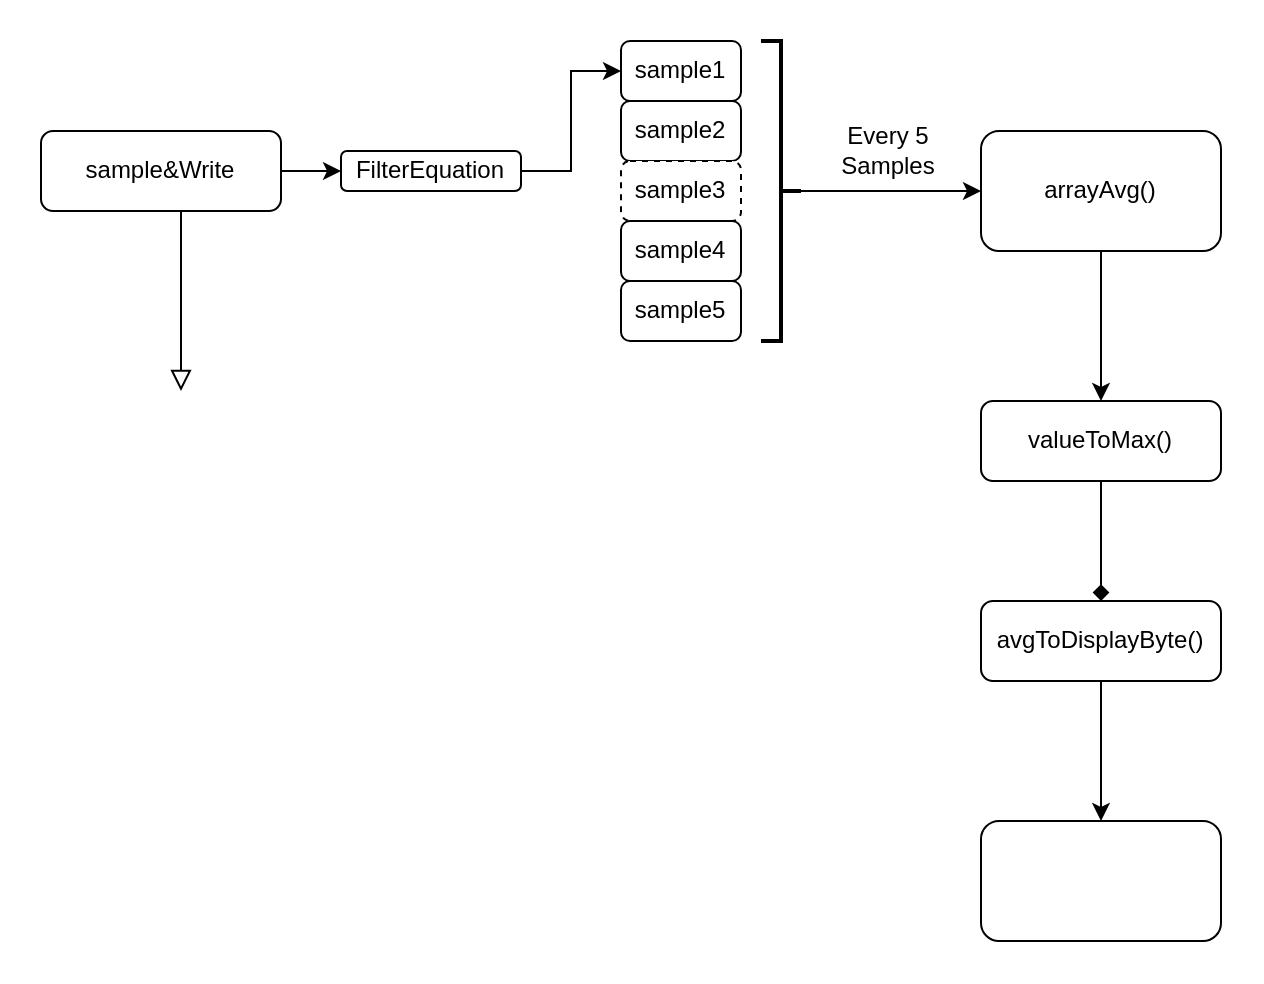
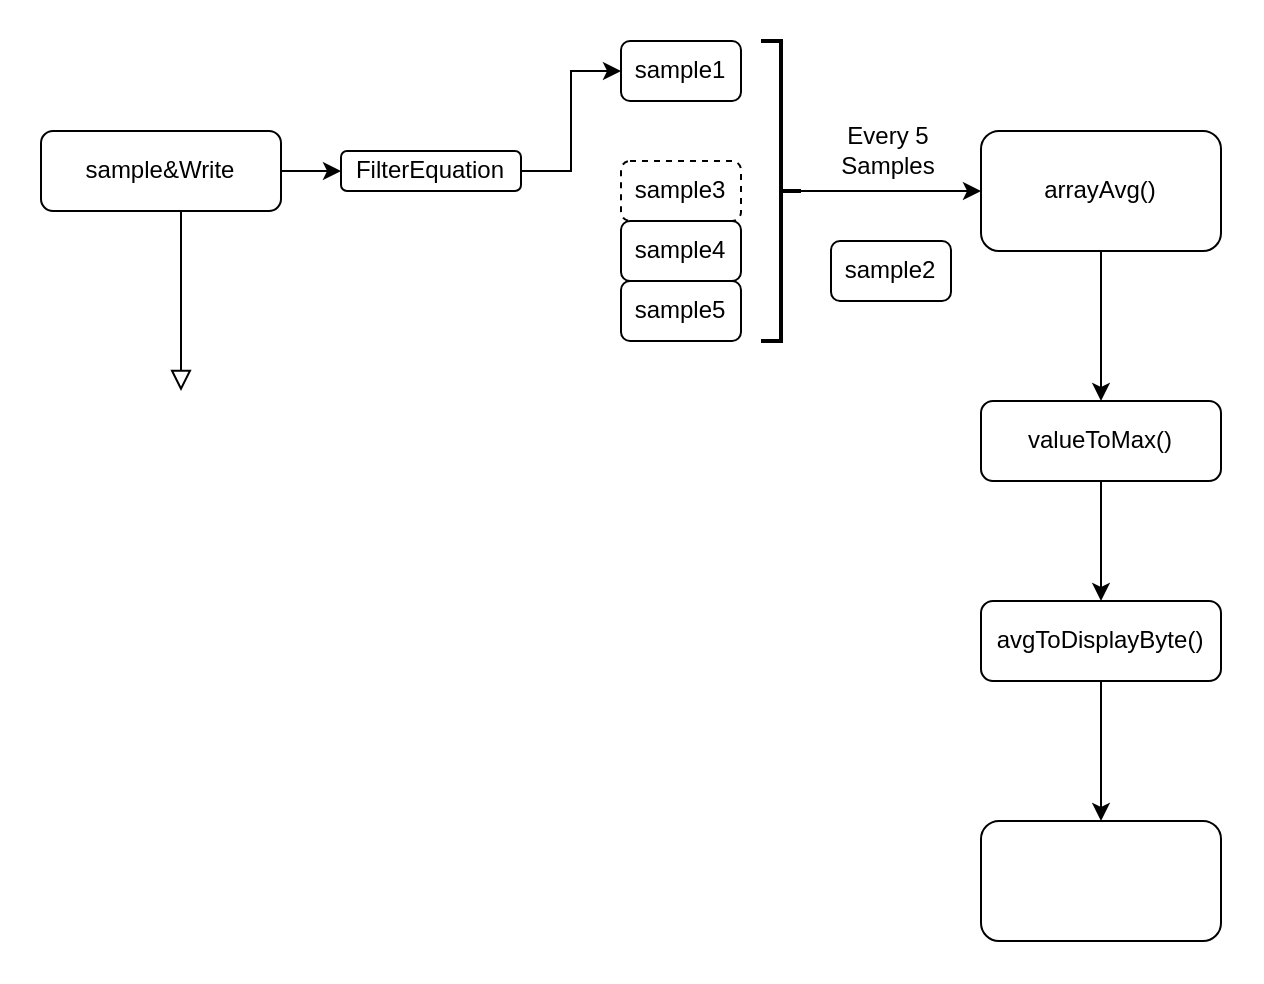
  <mxCell id="0" />
  <mxCell id="1" parent="0" />
  <mxCell id="2" value="" style="rounded=0;html=1;jettySize=auto;orthogonalLoop=1;fontSize=11;endArrow=block;endFill=0;endSize=8;strokeWidth=1;shadow=0;labelBackgroundColor=none;edgeStyle=orthogonalEdgeStyle;" parent="1" source="4" edge="1"><mxGeometry relative="1" as="geometry"><mxPoint x="90" y="195" as="targetPoint" /><Array as="points"><mxPoint x="90" y="195" /></Array></mxGeometry></mxCell>
  <mxCell id="3" value="" style="edgeStyle=orthogonalEdgeStyle;rounded=0;orthogonalLoop=1;jettySize=auto;html=1;" edge="1" parent="1" source="4" target="15"><mxGeometry relative="1" as="geometry" /></mxCell>
  <mxCell id="4" value="sample&amp;amp;Write" style="rounded=1;whiteSpace=wrap;html=1;fontSize=12;glass=0;strokeWidth=1;shadow=0;" parent="1" vertex="1"><mxGeometry x="20" y="65" width="120" height="40" as="geometry" /></mxCell>
  <mxCell id="5" value="sample1" style="rounded=1;whiteSpace=wrap;html=1;" vertex="1" parent="1"><mxGeometry x="310" y="20" width="60" height="30" as="geometry" /></mxCell>
- <mxCell id="6" value="sample2" style="rounded=1;whiteSpace=wrap;html=1;" vertex="1" parent="1"><mxGeometry x="310" y="50" width="60" height="30" as="geometry" /></mxCell>
+ <mxCell id="6" value="sample2" style="rounded=1;whiteSpace=wrap;html=1;" vertex="1" parent="1"><mxGeometry x="415" y="120" width="60" height="30" as="geometry" /></mxCell>
  <mxCell id="7" value="sample3" style="rounded=1;whiteSpace=wrap;html=1;dashed=1;" vertex="1" parent="1"><mxGeometry x="310" y="80" width="60" height="30" as="geometry" /></mxCell>
  <mxCell id="8" value="sample4" style="rounded=1;whiteSpace=wrap;html=1;" vertex="1" parent="1"><mxGeometry x="310" y="110" width="60" height="30" as="geometry" /></mxCell>
  <mxCell id="9" value="sample5" style="rounded=1;whiteSpace=wrap;html=1;" vertex="1" parent="1"><mxGeometry x="310" y="140" width="60" height="30" as="geometry" /></mxCell>
  <mxCell id="10" style="edgeStyle=orthogonalEdgeStyle;rounded=0;orthogonalLoop=1;jettySize=auto;html=1;exitX=0;exitY=0.5;exitDx=0;exitDy=0;exitPerimeter=0;entryX=0;entryY=0.5;entryDx=0;entryDy=0;" edge="1" parent="1" source="11" target="13"><mxGeometry relative="1" as="geometry"><mxPoint x="460" y="95" as="targetPoint" /></mxGeometry></mxCell>
  <mxCell id="11" value="" style="strokeWidth=2;html=1;shape=mxgraph.flowchart.annotation_2;align=left;labelPosition=right;pointerEvents=1;direction=west;" vertex="1" parent="1"><mxGeometry x="380" y="20" width="20" height="150" as="geometry" /></mxCell>
  <mxCell id="12" style="edgeStyle=orthogonalEdgeStyle;rounded=0;orthogonalLoop=1;jettySize=auto;html=1;exitX=0.5;exitY=1;exitDx=0;exitDy=0;" edge="1" parent="1" source="13"><mxGeometry relative="1" as="geometry"><mxPoint x="550" y="200" as="targetPoint" /></mxGeometry></mxCell>
  <mxCell id="13" value="arrayAvg()" style="rounded=1;whiteSpace=wrap;html=1;" vertex="1" parent="1"><mxGeometry x="490" y="65" width="120" height="60" as="geometry" /></mxCell>
  <mxCell id="14" style="edgeStyle=orthogonalEdgeStyle;rounded=0;orthogonalLoop=1;jettySize=auto;html=1;exitX=1;exitY=0.5;exitDx=0;exitDy=0;entryX=0;entryY=0.5;entryDx=0;entryDy=0;" edge="1" parent="1" source="15" target="5"><mxGeometry relative="1" as="geometry"><mxPoint x="280" y="30" as="targetPoint" /></mxGeometry></mxCell>
  <mxCell id="15" value="FilterEquation" style="rounded=1;whiteSpace=wrap;html=1;" vertex="1" parent="1"><mxGeometry x="170" y="75" width="90" height="20" as="geometry" /></mxCell>
  <mxCell id="16" value="Every 5 Samples" style="text;html=1;strokeColor=none;fillColor=none;align=center;verticalAlign=middle;whiteSpace=wrap;rounded=0;" vertex="1" parent="1"><mxGeometry x="404" y="60" width="80" height="30" as="geometry" /></mxCell>
- <mxCell id="17" value="" style="edgeStyle=orthogonalEdgeStyle;rounded=0;orthogonalLoop=1;jettySize=auto;html=1;endArrow=diamond;" edge="1" parent="1" source="18" target="20"><mxGeometry relative="1" as="geometry" /></mxCell>
+ <mxCell id="17" value="" style="edgeStyle=orthogonalEdgeStyle;rounded=0;orthogonalLoop=1;jettySize=auto;html=1;" edge="1" parent="1" source="18" target="20"><mxGeometry relative="1" as="geometry" /></mxCell>
  <mxCell id="18" value="valueToMax()" style="rounded=1;whiteSpace=wrap;html=1;" vertex="1" parent="1"><mxGeometry x="490" y="200" width="120" height="40" as="geometry" /></mxCell>
  <mxCell id="19" value="" style="edgeStyle=orthogonalEdgeStyle;rounded=0;orthogonalLoop=1;jettySize=auto;html=1;" edge="1" parent="1" source="20" target="21"><mxGeometry relative="1" as="geometry" /></mxCell>
  <mxCell id="20" value="avgToDisplayByte()" style="rounded=1;whiteSpace=wrap;html=1;" vertex="1" parent="1"><mxGeometry x="490" y="300" width="120" height="40" as="geometry" /></mxCell>
  <mxCell id="21" value="" style="whiteSpace=wrap;html=1;rounded=1;" vertex="1" parent="1"><mxGeometry x="490" y="410" width="120" height="60" as="geometry" /></mxCell>
